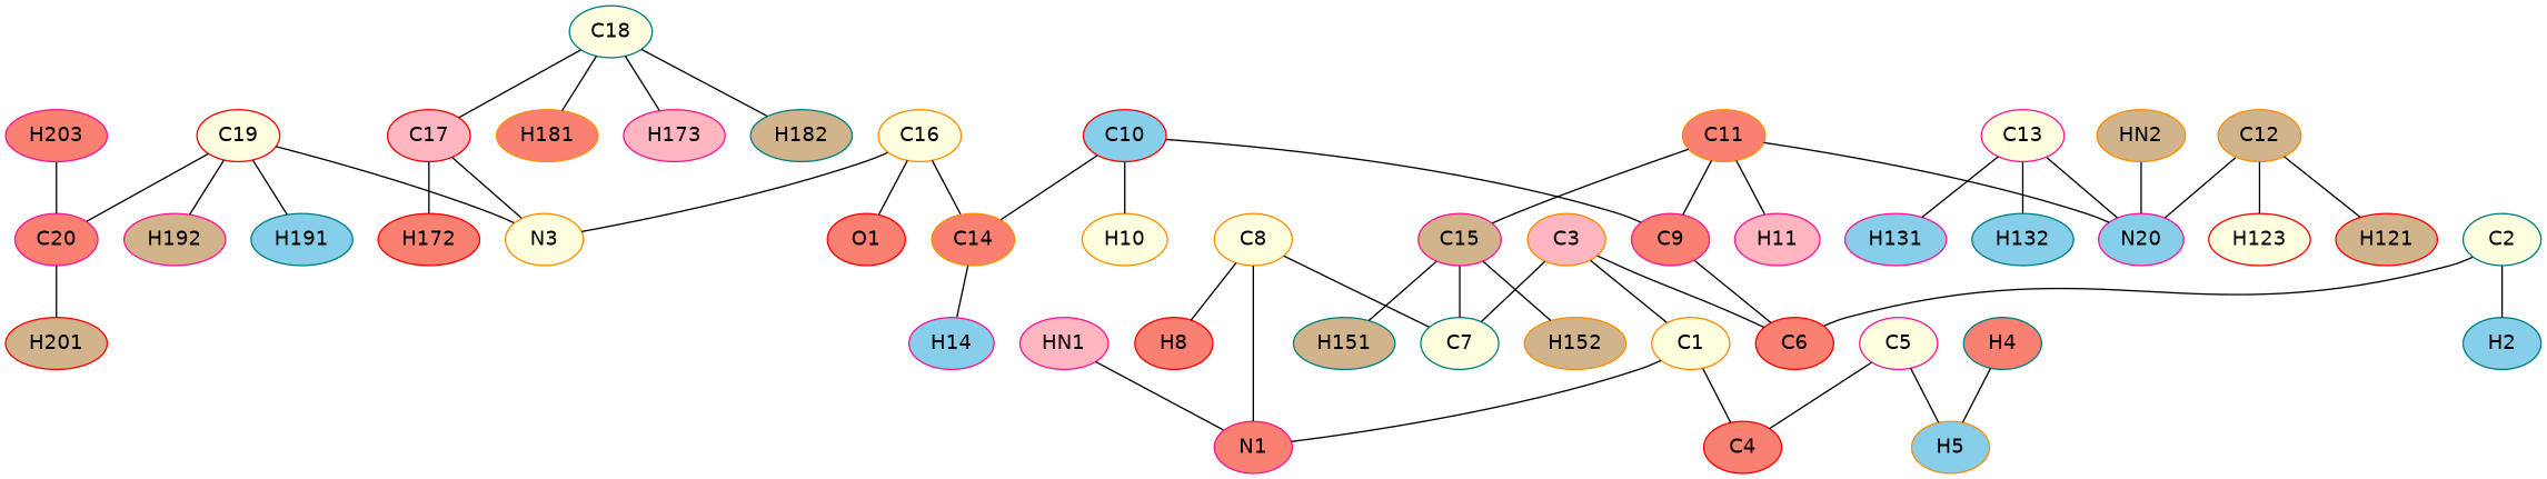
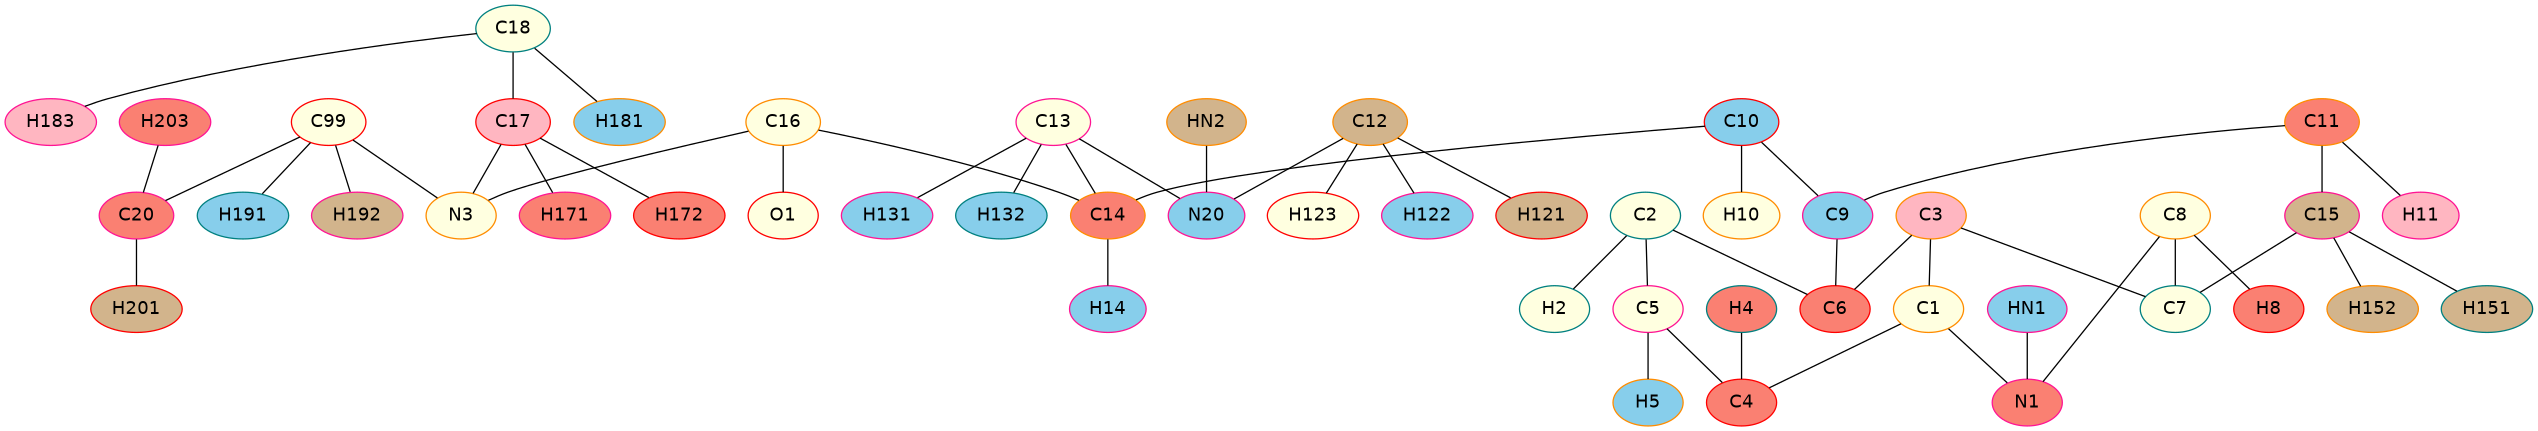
  strict graph {
    fontname="DejaVu Sans"
    node [color=deeppink element=H fillcolor=salmon fontname="DejaVu Sans" patched=False residue=self resname=LSD style=filled type=HGA2]
    edge [fontname="DejaVu Sans" patched=False]
-   C19 [color=red element=C fillcolor=lightyellow type=CG31]
+   C19 [color=red element=C fillcolor=lightyellow type=CG31 label=C99]
    C20 [element=C type=CG33]
    N3 [color=darkorange element=N fillcolor=lightyellow type=NGS0]
    H192 [fillcolor=tan]
    H191 [color=teal fillcolor=skyblue]
    H201 [color=red fillcolor=tan type=HGA3]
    C18 [color=teal element=C fillcolor=lightyellow type=CG33]
    C17 [color=red element=C fillcolor=lightpink type=CG31]
-   H181 [color=darkorange type=HGA3]
-   H183 [fillcolor=lightpink type=HGA3 label=H173]
-   H182 [color=teal fillcolor=tan type=HGA3]
+   H181 [color=darkorange fillcolor=skyblue type=HGA3]
+   H183 [fillcolor=lightpink type=HGA3]
+   H171
    H172 [color=red]
    H4 [color=teal type=HG61]
    C4 [color=red element=C type=CGR6]
    C13 [element=C fillcolor=lightyellow type=CG34]
    C14 [color=darkorange element=C type=C311]
    N20 [element=N fillcolor=skyblue type=NGP1]
    H131 [fillcolor=skyblue]
    H132 [color=teal fillcolor=skyblue]
    H14 [fillcolor=skyblue type=HGA1]
    C12 [color=darkorange element=C fillcolor=tan type=C334]
    H123 [color=red fillcolor=lightyellow type=HGA3]
+   H122 [fillcolor=skyblue type=HGA3]
    H121 [color=red fillcolor=tan type=HGA3]
    C11 [color=darkorange element=C type=C314]
-   C9 [element=C type=CGD1]
+   C9 [element=C fillcolor=skyblue type=CGD1]
    C15 [element=C fillcolor=tan type=CG31]
    H11 [fillcolor=lightpink type=HGA1]
    C6 [color=red element=C type=CGR6]
    C7 [color=teal element=C fillcolor=lightyellow type=CGR5]
    H152 [color=darkorange fillcolor=tan]
    H151 [color=teal fillcolor=tan]
    C10 [color=red element=C fillcolor=skyblue type=CGD1]
    H10 [color=darkorange fillcolor=lightyellow type=HGA4]
    C16 [color=darkorange element=C fillcolor=lightyellow type=CG2O]
-   O1 [color=red element=O type=OGD1]
-   HN1 [fillcolor=lightpink type=HGP1]
+   O1 [color=red element=O fillcolor=lightyellow type=OGD1]
+   HN1 [fillcolor=skyblue type=HGP1]
    N1 [element=N type=NGR5]
    HN2 [color=darkorange fillcolor=tan type=HGP2]
    H203 [type=HGA3]
    C8 [color=darkorange element=C fillcolor=lightyellow type=CGR5]
    H8 [color=red type=HG52]
    C3 [color=darkorange element=C fillcolor=lightpink type=CGR0]
    C1 [color=darkorange element=C fillcolor=lightyellow type=CGR0]
    C2 [color=teal element=C fillcolor=lightyellow type=CGR6]
    C5 [element=C fillcolor=lightyellow type=CGR6]
-   H2 [color=teal fillcolor=skyblue type=HG61]
+   H2 [color=teal fillcolor=lightyellow type=HG61]
    H5 [color=darkorange fillcolor=skyblue type=HG61]
    C19 -- C20
    C19 -- N3
    C19 -- H192
    C19 -- H191
    C20 -- H201
    C18 -- C17
    C18 -- H181
    C18 -- H183
-   C18 -- H182
    C17 -- N3
+   C17 -- H171
    C17 -- H172
-   H4 -- H5
+   H4 -- C4
+   C13 -- C14
    C13 -- N20
    C13 -- H131
    C13 -- H132
    C14 -- H14
    C12 -- N20
    C12 -- H123
+   C12 -- H122
    C12 -- H121
-   C11 -- N20
    C11 -- C9
    C11 -- C15
    C11 -- H11
    C9 -- C6
    C15 -- C7
    C15 -- H152
    C15 -- H151
    C10 -- C14
    C10 -- C9
    C10 -- H10
    C16 -- N3
    C16 -- C14
    C16 -- O1
    HN1 -- N1
    HN2 -- N20
    H203 -- C20
    C8 -- C7
    C8 -- N1
    C8 -- H8
    C3 -- C6
    C3 -- C7
    C3 -- C1
    C1 -- C4
    C1 -- N1
    C2 -- C6
+   C2 -- C5
    C2 -- H2
    C5 -- C4
    C5 -- H5
  }
